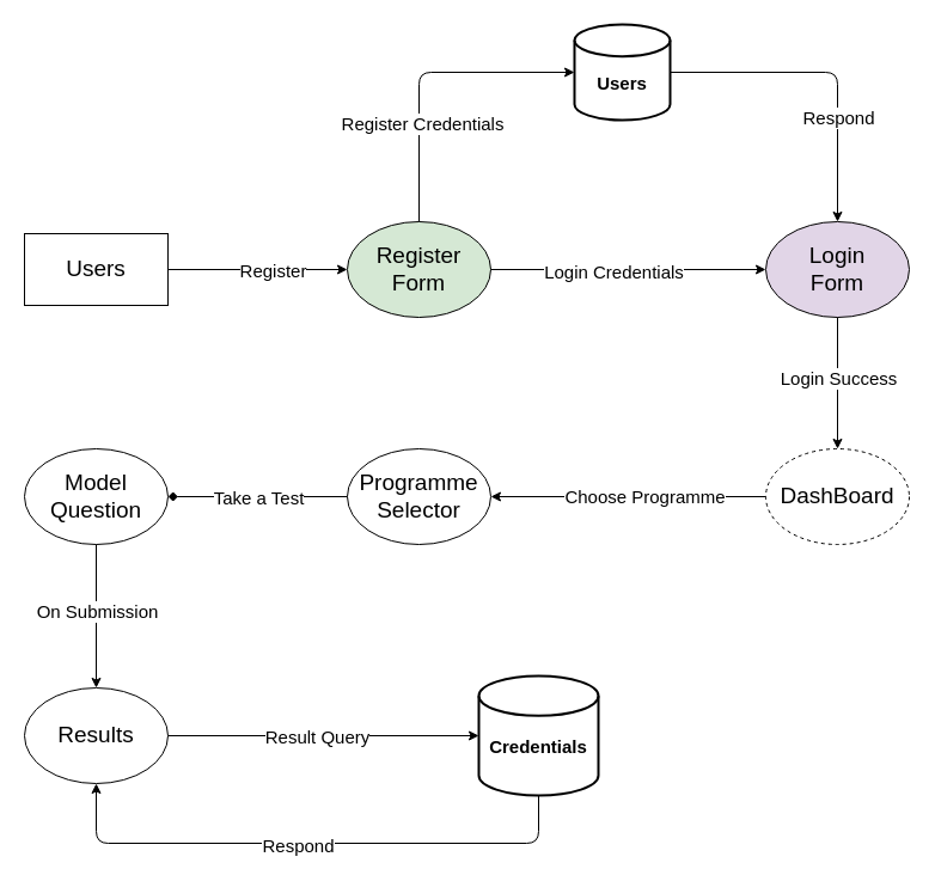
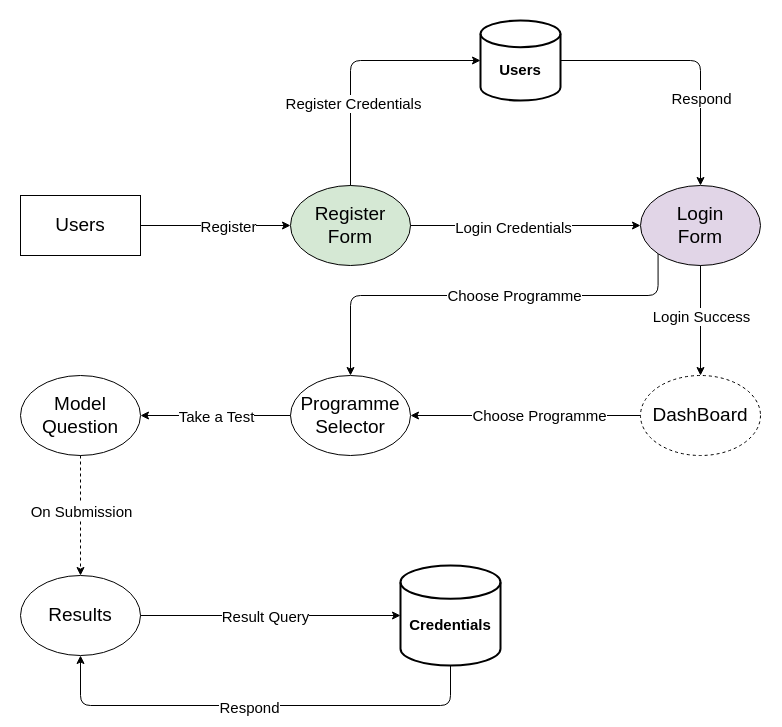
  <mxCell id="0" />
  <mxCell id="1" parent="0" />
  <mxCell id="2" value="&lt;font style=&quot;font-size: 19px;&quot;&gt;Users&lt;/font&gt;" style="rounded=0;whiteSpace=wrap;html=1;" parent="1" vertex="1"><mxGeometry x="20" y="195" width="120" height="60" as="geometry" /></mxCell>
  <mxCell id="3" value="" style="endArrow=classic;html=1;rounded=0;exitX=1;exitY=0.5;exitDx=0;exitDy=0;entryX=0;entryY=0.5;entryDx=0;entryDy=0;" parent="1" source="2" target="5" edge="1"><mxGeometry width="50" height="50" relative="1" as="geometry"><mxPoint x="190" y="235" as="sourcePoint" /><mxPoint x="190" y="225" as="targetPoint" /></mxGeometry></mxCell>
  <mxCell id="4" value="&lt;font style=&quot;font-size: 15px;&quot;&gt;Register&lt;/font&gt;" style="edgeLabel;html=1;align=center;verticalAlign=middle;resizable=0;points=[];" parent="3" vertex="1" connectable="0"><mxGeometry x="-0.152" y="-1" relative="1" as="geometry"><mxPoint x="23" y="-1" as="offset" /></mxGeometry></mxCell>
  <mxCell id="5" value="&lt;font style=&quot;font-size: 19px;&quot;&gt;Register Form&lt;/font&gt;" style="ellipse;whiteSpace=wrap;html=1;fillColor=#d5e8d4;" parent="1" vertex="1"><mxGeometry x="290" y="185" width="120" height="80" as="geometry" /></mxCell>
  <mxCell id="6" value="" style="endArrow=classic;html=1;rounded=1;exitX=0.5;exitY=0;exitDx=0;exitDy=0;entryX=0;entryY=0.5;entryDx=0;entryDy=0;entryPerimeter=0;" parent="1" source="5" target="31" edge="1"><mxGeometry width="50" height="50" relative="1" as="geometry"><mxPoint x="280" y="135" as="sourcePoint" /><mxPoint x="440" y="60" as="targetPoint" /><Array as="points"><mxPoint x="350" y="60" /></Array></mxGeometry></mxCell>
  <mxCell id="7" value="&lt;font style=&quot;font-size: 15px;&quot;&gt;Register Credentials&lt;/font&gt;" style="edgeLabel;html=1;align=center;verticalAlign=middle;resizable=0;points=[];" parent="6" vertex="1" connectable="0"><mxGeometry x="-0.352" y="-2" relative="1" as="geometry"><mxPoint as="offset" /></mxGeometry></mxCell>
+ <mxCell id="8" style="edgeStyle=orthogonalEdgeStyle;rounded=1;orthogonalLoop=1;jettySize=auto;html=1;exitX=0;exitY=1;exitDx=0;exitDy=0;entryX=0.5;entryY=0;entryDx=0;entryDy=0;" parent="1" source="10" target="20" edge="1"><mxGeometry relative="1" as="geometry"><Array as="points"><mxPoint x="658" y="295" /><mxPoint x="350" y="295" /></Array></mxGeometry></mxCell>
+ <mxCell id="9" value="&lt;font style=&quot;font-size: 15px;&quot;&gt;Choose Programme&lt;/font&gt;" style="edgeLabel;html=1;align=center;verticalAlign=middle;resizable=0;points=[];" parent="8" vertex="1" connectable="0"><mxGeometry x="-0.134" y="-1" relative="1" as="geometry"><mxPoint as="offset" /></mxGeometry></mxCell>
  <mxCell id="10" value="&lt;font style=&quot;font-size: 19px;&quot;&gt;Login&lt;br&gt;Form&lt;/font&gt;" style="ellipse;whiteSpace=wrap;html=1;fillColor=#e1d5e7;" parent="1" vertex="1"><mxGeometry x="640" y="185" width="120" height="80" as="geometry" /></mxCell>
  <mxCell id="11" value="" style="endArrow=classic;html=1;rounded=1;entryX=0.5;entryY=0;entryDx=0;entryDy=0;exitX=1;exitY=0.5;exitDx=0;exitDy=0;exitPerimeter=0;" parent="1" source="31" target="10" edge="1"><mxGeometry width="50" height="50" relative="1" as="geometry"><mxPoint x="606.67" y="60" as="sourcePoint" /><mxPoint x="550" y="185" as="targetPoint" /><Array as="points"><mxPoint x="700" y="60" /></Array></mxGeometry></mxCell>
  <mxCell id="12" value="&lt;font style=&quot;font-size: 15px;&quot;&gt;Respond&lt;/font&gt;" style="edgeLabel;html=1;align=center;verticalAlign=middle;resizable=0;points=[];" parent="11" vertex="1" connectable="0"><mxGeometry x="0.339" y="2" relative="1" as="geometry"><mxPoint x="-2" as="offset" /></mxGeometry></mxCell>
  <mxCell id="13" value="" style="endArrow=classic;html=1;rounded=0;exitX=1;exitY=0.5;exitDx=0;exitDy=0;entryX=0;entryY=0.5;entryDx=0;entryDy=0;" parent="1" source="5" target="10" edge="1"><mxGeometry width="50" height="50" relative="1" as="geometry"><mxPoint x="360" y="235" as="sourcePoint" /><mxPoint x="410" y="185" as="targetPoint" /></mxGeometry></mxCell>
  <mxCell id="14" value="&lt;font style=&quot;font-size: 15px;&quot;&gt;Login Credentials&lt;/font&gt;" style="edgeLabel;html=1;align=center;verticalAlign=middle;resizable=0;points=[];" parent="13" vertex="1" connectable="0"><mxGeometry x="-0.109" y="-1" relative="1" as="geometry"><mxPoint as="offset" /></mxGeometry></mxCell>
  <mxCell id="15" value="" style="endArrow=classic;html=1;rounded=0;exitX=0.5;exitY=1;exitDx=0;exitDy=0;entryX=0.5;entryY=0;entryDx=0;entryDy=0;" parent="1" source="10" target="17" edge="1"><mxGeometry width="50" height="50" relative="1" as="geometry"><mxPoint x="400" y="265" as="sourcePoint" /><mxPoint x="700" y="375" as="targetPoint" /></mxGeometry></mxCell>
  <mxCell id="16" value="&lt;font style=&quot;font-size: 15px;&quot;&gt;Login Success&lt;/font&gt;" style="edgeLabel;html=1;align=center;verticalAlign=middle;resizable=0;points=[];" parent="15" vertex="1" connectable="0"><mxGeometry x="-0.088" y="2" relative="1" as="geometry"><mxPoint x="-2" as="offset" /></mxGeometry></mxCell>
  <mxCell id="17" value="&lt;font style=&quot;font-size: 19px;&quot;&gt;DashBoard&lt;/font&gt;" style="ellipse;whiteSpace=wrap;html=1;dashed=1;" parent="1" vertex="1"><mxGeometry x="640" y="375" width="120" height="80" as="geometry" /></mxCell>
  <mxCell id="18" value="" style="endArrow=classic;html=1;rounded=0;exitX=0;exitY=0.5;exitDx=0;exitDy=0;" parent="1" source="17" edge="1"><mxGeometry width="50" height="50" relative="1" as="geometry"><mxPoint x="640" y="414.57" as="sourcePoint" /><mxPoint x="410" y="415" as="targetPoint" /></mxGeometry></mxCell>
  <mxCell id="19" value="&lt;span style=&quot;font-size: 15px;&quot;&gt;Choose Programme&lt;/span&gt;" style="edgeLabel;html=1;align=center;verticalAlign=middle;resizable=0;points=[];" parent="18" vertex="1" connectable="0"><mxGeometry x="-0.109" y="-1" relative="1" as="geometry"><mxPoint as="offset" /></mxGeometry></mxCell>
  <mxCell id="20" value="&lt;span style=&quot;font-size: 19px;&quot;&gt;Programme&lt;br&gt;Selector&lt;br&gt;&lt;/span&gt;" style="ellipse;whiteSpace=wrap;html=1;" parent="1" vertex="1"><mxGeometry x="290" y="375" width="120" height="80" as="geometry" /></mxCell>
- <mxCell id="21" value="" style="endArrow=diamond;html=1;rounded=0;exitX=0;exitY=0.5;exitDx=0;exitDy=0;entryX=1;entryY=0.5;entryDx=0;entryDy=0;" parent="1" source="20" target="23" edge="1"><mxGeometry width="50" height="50" relative="1" as="geometry"><mxPoint x="290" y="414.58" as="sourcePoint" /><mxPoint x="140" y="415" as="targetPoint" /></mxGeometry></mxCell>
+ <mxCell id="21" value="" style="endArrow=classic;html=1;rounded=0;exitX=0;exitY=0.5;exitDx=0;exitDy=0;entryX=1;entryY=0.5;entryDx=0;entryDy=0;" parent="1" source="20" target="23" edge="1"><mxGeometry width="50" height="50" relative="1" as="geometry"><mxPoint x="290" y="414.58" as="sourcePoint" /><mxPoint x="140" y="415" as="targetPoint" /></mxGeometry></mxCell>
  <mxCell id="22" value="&lt;font style=&quot;font-size: 15px;&quot;&gt;Take a Test&lt;/font&gt;" style="edgeLabel;html=1;align=center;verticalAlign=middle;resizable=0;points=[];" parent="21" vertex="1" connectable="0"><mxGeometry x="-0.152" y="-1" relative="1" as="geometry"><mxPoint x="-11" y="1" as="offset" /></mxGeometry></mxCell>
  <mxCell id="23" value="&lt;font style=&quot;font-size: 19px;&quot;&gt;Model&lt;br&gt;Question&lt;br&gt;&lt;/font&gt;" style="ellipse;whiteSpace=wrap;html=1;" parent="1" vertex="1"><mxGeometry x="20" y="375" width="120" height="80" as="geometry" /></mxCell>
- <mxCell id="24" value="" style="endArrow=classic;html=1;rounded=0;entryX=0.5;entryY=0;entryDx=0;entryDy=0;exitX=0.5;exitY=1;exitDx=0;exitDy=0;" parent="1" source="23" target="26" edge="1"><mxGeometry width="50" height="50" relative="1" as="geometry"><mxPoint x="80" y="465" as="sourcePoint" /><mxPoint x="80" y="565" as="targetPoint" /></mxGeometry></mxCell>
+ <mxCell id="24" value="" style="endArrow=classic;html=1;rounded=0;entryX=0.5;entryY=0;entryDx=0;entryDy=0;exitX=0.5;exitY=1;exitDx=0;exitDy=0;dashed=1;" parent="1" source="23" target="26" edge="1"><mxGeometry width="50" height="50" relative="1" as="geometry"><mxPoint x="80" y="465" as="sourcePoint" /><mxPoint x="80" y="565" as="targetPoint" /></mxGeometry></mxCell>
  <mxCell id="25" value="&lt;font style=&quot;font-size: 15px;&quot;&gt;On Submission&lt;/font&gt;" style="edgeLabel;html=1;align=center;verticalAlign=middle;resizable=0;points=[];" parent="24" vertex="1" connectable="0"><mxGeometry x="-0.088" y="2" relative="1" as="geometry"><mxPoint x="-2" as="offset" /></mxGeometry></mxCell>
  <mxCell id="26" value="&lt;font style=&quot;&quot;&gt;&lt;font style=&quot;font-size: 19px;&quot;&gt;Results&lt;/font&gt;&lt;br&gt;&lt;/font&gt;" style="ellipse;whiteSpace=wrap;html=1;" parent="1" vertex="1"><mxGeometry x="20" y="575" width="120" height="80" as="geometry" /></mxCell>
  <mxCell id="27" value="" style="endArrow=classic;html=1;rounded=0;exitX=1;exitY=0.5;exitDx=0;exitDy=0;entryX=0;entryY=0.5;entryDx=0;entryDy=0;entryPerimeter=0;" parent="1" source="26" target="32" edge="1"><mxGeometry width="50" height="50" relative="1" as="geometry"><mxPoint x="150" y="615" as="sourcePoint" /><mxPoint x="350" y="615" as="targetPoint" /></mxGeometry></mxCell>
  <mxCell id="28" value="&lt;font style=&quot;font-size: 15px;&quot;&gt;Result Query&lt;/font&gt;" style="edgeLabel;html=1;align=center;verticalAlign=middle;resizable=0;points=[];" parent="27" vertex="1" connectable="0"><mxGeometry x="-0.049" relative="1" as="geometry"><mxPoint as="offset" /></mxGeometry></mxCell>
  <mxCell id="29" value="" style="endArrow=classic;html=1;rounded=1;exitX=0.5;exitY=1;exitDx=0;exitDy=0;entryX=0.5;entryY=1;entryDx=0;entryDy=0;exitPerimeter=0;" parent="1" source="32" target="26" edge="1"><mxGeometry width="50" height="50" relative="1" as="geometry"><mxPoint x="450" y="640" as="sourcePoint" /><mxPoint x="310" y="505" as="targetPoint" /><Array as="points"><mxPoint x="450" y="705" /><mxPoint x="80" y="705" /></Array></mxGeometry></mxCell>
  <mxCell id="30" value="&lt;font style=&quot;font-size: 15px;&quot;&gt;Respond&lt;/font&gt;" style="edgeLabel;html=1;align=center;verticalAlign=middle;resizable=0;points=[];" parent="29" vertex="1" connectable="0"><mxGeometry x="0.051" y="1" relative="1" as="geometry"><mxPoint as="offset" /></mxGeometry></mxCell>
  <mxCell id="31" value="&lt;div style=&quot;font-size: 15px;&quot;&gt;&lt;font style=&quot;font-size: 15px;&quot;&gt;&lt;b&gt;&lt;br&gt;&lt;/b&gt;&lt;/font&gt;&lt;/div&gt;&lt;font style=&quot;font-size: 15px;&quot;&gt;&lt;b&gt;Users&lt;/b&gt;&lt;/font&gt;" style="strokeWidth=2;html=1;shape=mxgraph.flowchart.database;whiteSpace=wrap;" parent="1" vertex="1"><mxGeometry x="480" y="20" width="80" height="80" as="geometry" /></mxCell>
  <mxCell id="32" value="&lt;div style=&quot;font-size: 15px;&quot;&gt;&lt;font style=&quot;font-size: 15px;&quot;&gt;&lt;b&gt;&lt;br&gt;&lt;/b&gt;&lt;/font&gt;&lt;/div&gt;&lt;span style=&quot;font-size: 15px;&quot;&gt;&lt;b&gt;Credentials&lt;/b&gt;&lt;/span&gt;" style="strokeWidth=2;html=1;shape=mxgraph.flowchart.database;whiteSpace=wrap;" parent="1" vertex="1"><mxGeometry x="400" y="565" width="100" height="100" as="geometry" /></mxCell>
